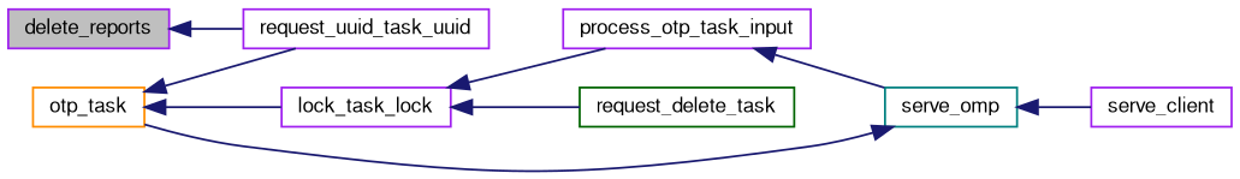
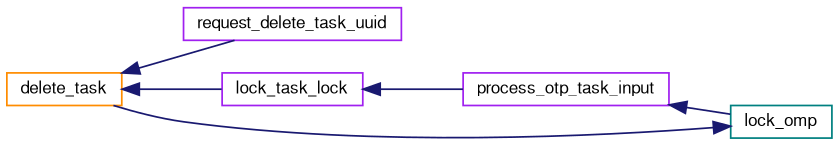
  digraph {
    rankdir=LR
    node [color=purple fontname=FreeSans fontsize=10 shape=record]
    edge [color=midnightblue dir=back fontname=FreeSans fontsize=10 labelfontname=FreeSans labelfontsize=10 style=solid]
-   n1 [fillcolor=grey75 fontcolor=black height=0.2 label=delete_reports style=filled width=0.4]
-   n2 [height=0.2 label=request_uuid_task_uuid width=0.4]
-   n3 [color=darkorange height=0.2 label=otp_task width=0.4]
+   n2 [height=0.2 label=request_delete_task_uuid width=0.4]
+   n3 [color=darkorange height=0.2 label=delete_task width=0.4]
    n4 [height=0.2 label=lock_task_lock width=0.4]
    n5 [height=0.2 label=process_otp_task_input width=0.4]
-   n6 [color=darkgreen height=0.2 label=request_delete_task width=0.4]
-   n7 [color=teal height=0.2 label=serve_omp width=0.4]
-   n8 [height=0.2 label=serve_client width=0.4]
-   n1 -> n2
+   n7 [color=teal height=0.2 label=lock_omp width=0.4]
    n3 -> n2
    n3 -> n4
    n4 -> n5
-   n4 -> n6
    n5 -> n7
    n7 -> n3
-   n7 -> n8
  }
